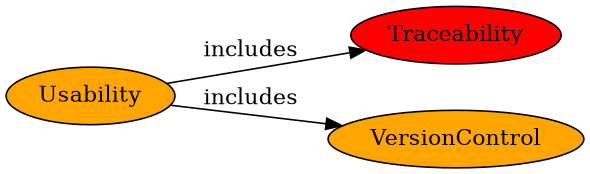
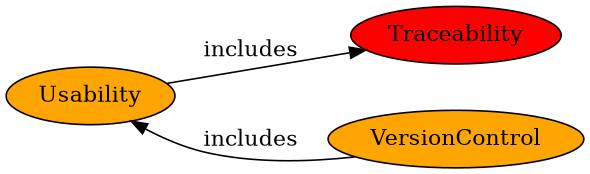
  digraph {
    rankdir=LR
    node [fillcolor=orange shape=oval style=filled]
    Traceability [fillcolor=red]
    Usability
    VersionControl
    Usability -> Traceability [label=includes]
-   Usability -> VersionControl [label=includes]
+   VersionControl -> Usability [label=includes]
  }
